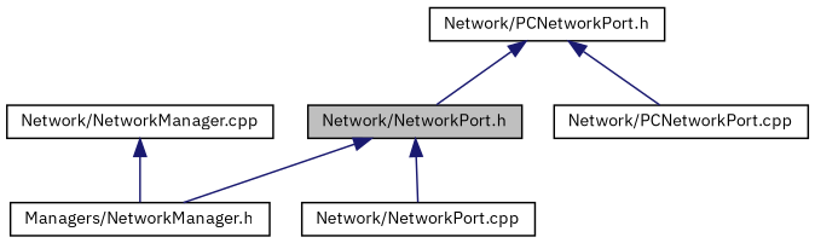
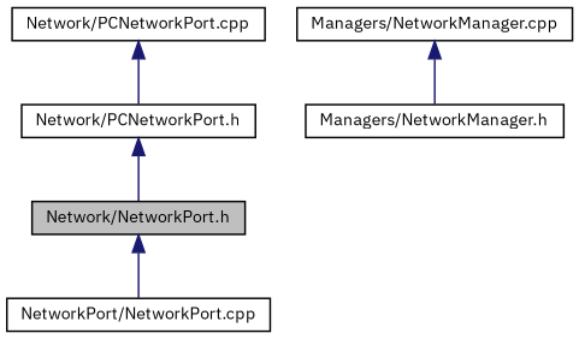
  digraph {
    fontname="IBM Plex Sans"
    node [color=black fillcolor=white fontname="IBM Plex Sans" fontsize=10 shape=record style=filled]
    edge [color=midnightblue dir=back fontname="IBM Plex Sans" fontsize=10 labelfontname=Helvetica labelfontsize=10 style=solid]
    n1 [fillcolor=grey75 fontcolor=black height=0.2 label="Network/NetworkPort.h" width=0.4]
    n2 [height=0.2 label="Managers/NetworkManager.h" width=0.4]
-   n3 [height=0.2 label="Network/NetworkPort.cpp" width=0.4]
+   n3 [height=0.2 label="NetworkPort/NetworkPort.cpp" width=0.4]
    n4 [height=0.2 label="Network/PCNetworkPort.h" width=0.4]
    n5 [height=0.2 label="Network/PCNetworkPort.cpp" width=0.4]
-   n6 [height=0.2 label="Network/NetworkManager.cpp" width=0.4]
-   n1 -> n2
+   n6 [height=0.2 label="Managers/NetworkManager.cpp" width=0.4]
    n1 -> n3
    n4 -> n1
-   n4 -> n5
+   n5 -> n4
    n6 -> n2
  }
